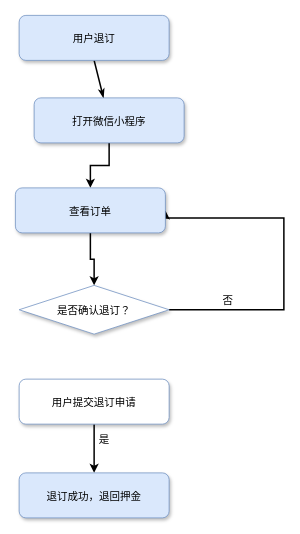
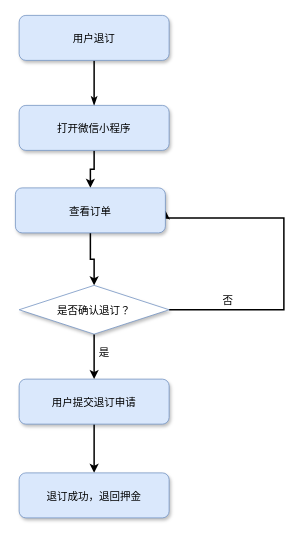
  <mxCell id="0" />
  <mxCell id="1" parent="0" />
  <mxCell id="2" style="edgeStyle=none;rounded=0;orthogonalLoop=1;jettySize=auto;html=1;exitX=0.5;exitY=1;exitDx=0;exitDy=0;startArrow=none;startFill=0;endArrow=classicThin;endFill=1;strokeColor=#000000;strokeWidth=2;" parent="1" source="3" target="5" edge="1"><mxGeometry relative="1" as="geometry" /></mxCell>
  <mxCell id="3" value="用户退订" style="rounded=1;fillColor=#dae8fc;strokeColor=#6c8ebf;shadow=1;fontStyle=0;fontSize=14;" parent="1" vertex="1"><mxGeometry x="25" y="20" width="200" height="60" as="geometry" /></mxCell>
  <mxCell id="4" style="edgeStyle=orthogonalEdgeStyle;rounded=0;orthogonalLoop=1;jettySize=auto;html=1;exitX=0.5;exitY=1;exitDx=0;exitDy=0;entryX=0.5;entryY=0;entryDx=0;entryDy=0;strokeWidth=2;" parent="1" source="5" target="13" edge="1"><mxGeometry relative="1" as="geometry" /></mxCell>
- <mxCell id="5" value="打开微信小程序" style="rounded=1;fillColor=#dae8fc;strokeColor=#6c8ebf;shadow=1;fontStyle=0;fontSize=14;" parent="1" vertex="1"><mxGeometry x="45" y="130" width="200" height="60" as="geometry" /></mxCell>
+ <mxCell id="5" value="打开微信小程序" style="rounded=1;fillColor=#dae8fc;strokeColor=#6c8ebf;shadow=1;fontStyle=0;fontSize=14;" parent="1" vertex="1"><mxGeometry x="25" y="140" width="200" height="60" as="geometry" /></mxCell>
  <mxCell id="6" style="edgeStyle=orthogonalEdgeStyle;rounded=0;orthogonalLoop=1;jettySize=auto;html=1;exitX=0.5;exitY=1;exitDx=0;exitDy=0;entryX=0.5;entryY=0;entryDx=0;entryDy=0;strokeWidth=2;" edge="1" parent="1" source="7" target="8"><mxGeometry relative="1" as="geometry" /></mxCell>
- <mxCell id="7" value="用户提交退订申请" style="rounded=1;fillColor=#ffffff;strokeColor=#6c8ebf;shadow=1;fontStyle=0;fontSize=14;" parent="1" vertex="1"><mxGeometry x="25" y="505" width="200" height="60" as="geometry" /></mxCell>
+ <mxCell id="7" value="用户提交退订申请" style="rounded=1;fillColor=#dae8fc;strokeColor=#6c8ebf;shadow=1;fontStyle=0;fontSize=14;" parent="1" vertex="1"><mxGeometry x="25" y="505" width="200" height="60" as="geometry" /></mxCell>
  <mxCell id="8" value="退订成功，退回押金" style="rounded=1;fillColor=#dae8fc;strokeColor=#6c8ebf;shadow=1;fontStyle=0;fontSize=14;" parent="1" vertex="1"><mxGeometry x="25" y="630" width="200" height="60" as="geometry" /></mxCell>
+ <mxCell id="9" style="edgeStyle=orthogonalEdgeStyle;rounded=0;orthogonalLoop=1;jettySize=auto;html=1;exitX=0.5;exitY=1;exitDx=0;exitDy=0;entryX=0.5;entryY=0;entryDx=0;entryDy=0;strokeWidth=2;" parent="1" source="11" target="7" edge="1"><mxGeometry relative="1" as="geometry" /></mxCell>
  <mxCell id="10" style="edgeStyle=orthogonalEdgeStyle;rounded=0;orthogonalLoop=1;jettySize=auto;html=1;exitX=1;exitY=0.5;exitDx=0;exitDy=0;entryX=1;entryY=0.5;entryDx=0;entryDy=0;strokeWidth=2;" parent="1" source="11" target="13" edge="1"><mxGeometry relative="1" as="geometry"><Array as="points"><mxPoint x="378" y="413" /><mxPoint x="378" y="290" /></Array></mxGeometry></mxCell>
  <mxCell id="11" value="&lt;font style=&quot;vertical-align: inherit ; font-size: 14px&quot;&gt;&lt;font style=&quot;vertical-align: inherit ; font-size: 14px&quot;&gt;&lt;font style=&quot;vertical-align: inherit ; font-size: 14px&quot;&gt;&lt;font style=&quot;vertical-align: inherit ; font-size: 14px&quot;&gt;&lt;font style=&quot;vertical-align: inherit&quot;&gt;&lt;font style=&quot;vertical-align: inherit&quot;&gt;&lt;font style=&quot;vertical-align: inherit&quot;&gt;&lt;font style=&quot;vertical-align: inherit&quot;&gt;是否确认退订？&lt;/font&gt;&lt;/font&gt;&lt;/font&gt;&lt;/font&gt;&lt;/font&gt;&lt;/font&gt;&lt;/font&gt;&lt;/font&gt;" style="rhombus;whiteSpace=wrap;html=1;fillColor=#ffffff;strokeColor=#6c8ebf;shadow=1;" parent="1" vertex="1"><mxGeometry x="25" y="380" width="200" height="65" as="geometry" /></mxCell>
  <mxCell id="12" style="edgeStyle=orthogonalEdgeStyle;rounded=0;orthogonalLoop=1;jettySize=auto;html=1;exitX=0.5;exitY=1;exitDx=0;exitDy=0;entryX=0.5;entryY=0;entryDx=0;entryDy=0;strokeWidth=2;" parent="1" source="13" target="11" edge="1"><mxGeometry relative="1" as="geometry" /></mxCell>
  <mxCell id="13" value="查看订单" style="rounded=1;fillColor=#dae8fc;strokeColor=#6c8ebf;shadow=1;fontStyle=0;fontSize=14;" parent="1" vertex="1"><mxGeometry x="20" y="250" width="200" height="60" as="geometry" /></mxCell>
  <mxCell id="14" value="&lt;font style=&quot;font-size: 14px&quot;&gt;否&lt;/font&gt;" style="text;html=1;align=center;verticalAlign=middle;resizable=0;points=[];autosize=1;strokeColor=none;" parent="1" vertex="1"><mxGeometry x="288" y="390" width="30" height="20" as="geometry" /></mxCell>
- <mxCell id="15" value="&lt;font style=&quot;font-size: 14px&quot;&gt;是&lt;/font&gt;" style="text;html=1;align=center;verticalAlign=middle;resizable=0;points=[];autosize=1;strokeColor=none;" parent="1" vertex="1"><mxGeometry x="123" y="575" width="30" height="20" as="geometry" /></mxCell>
+ <mxCell id="15" value="&lt;font style=&quot;font-size: 14px&quot;&gt;是&lt;/font&gt;" style="text;html=1;align=center;verticalAlign=middle;resizable=0;points=[];autosize=1;strokeColor=none;" parent="1" vertex="1"><mxGeometry x="123" y="460" width="30" height="20" as="geometry" /></mxCell>
